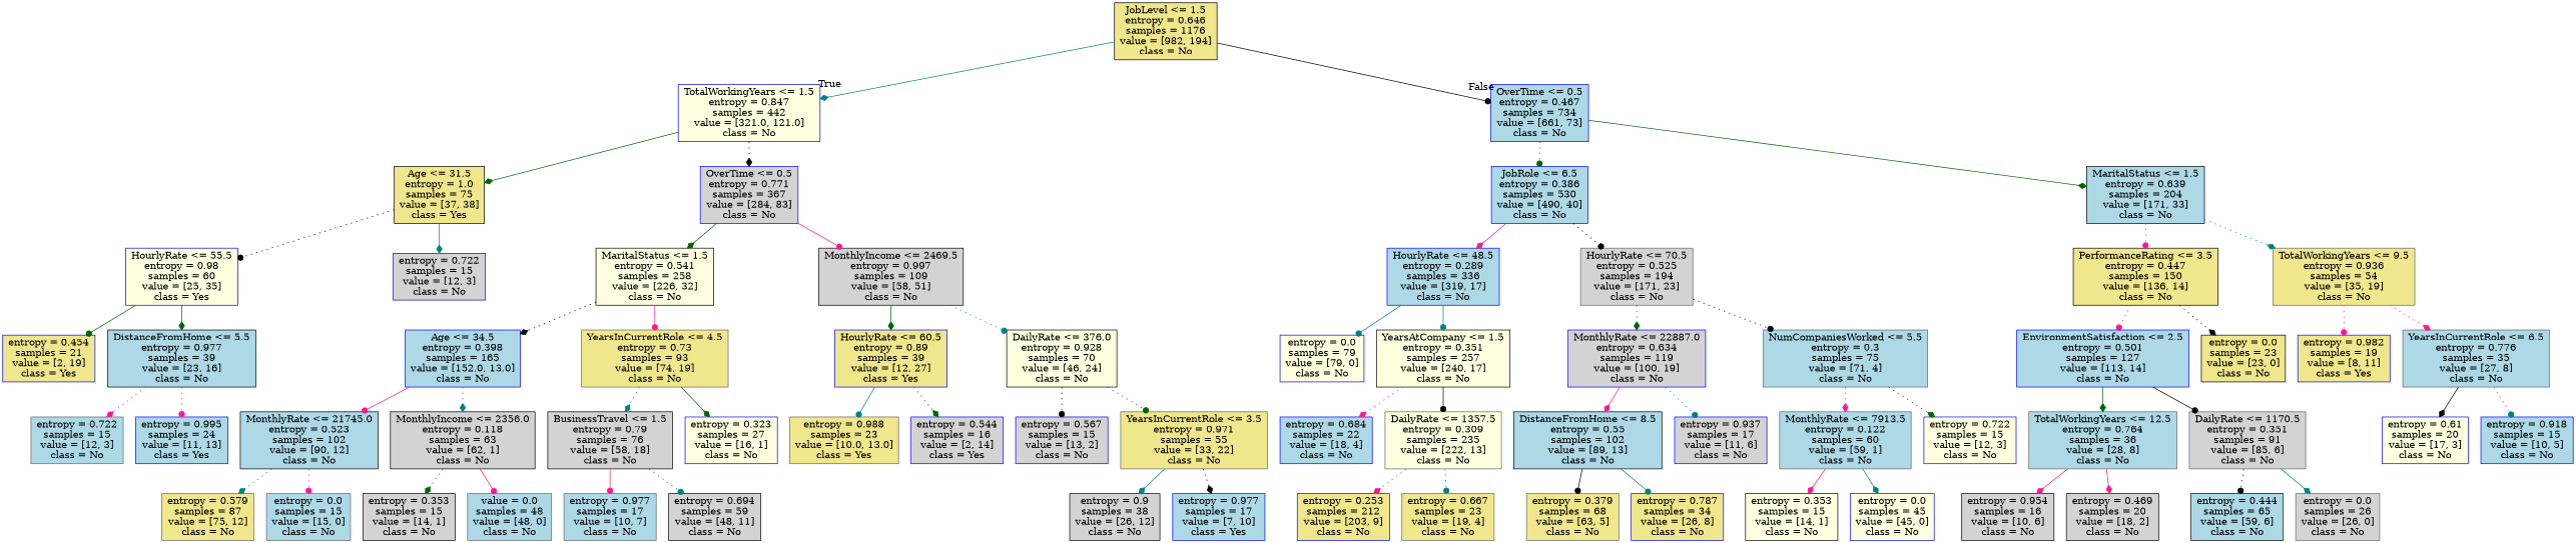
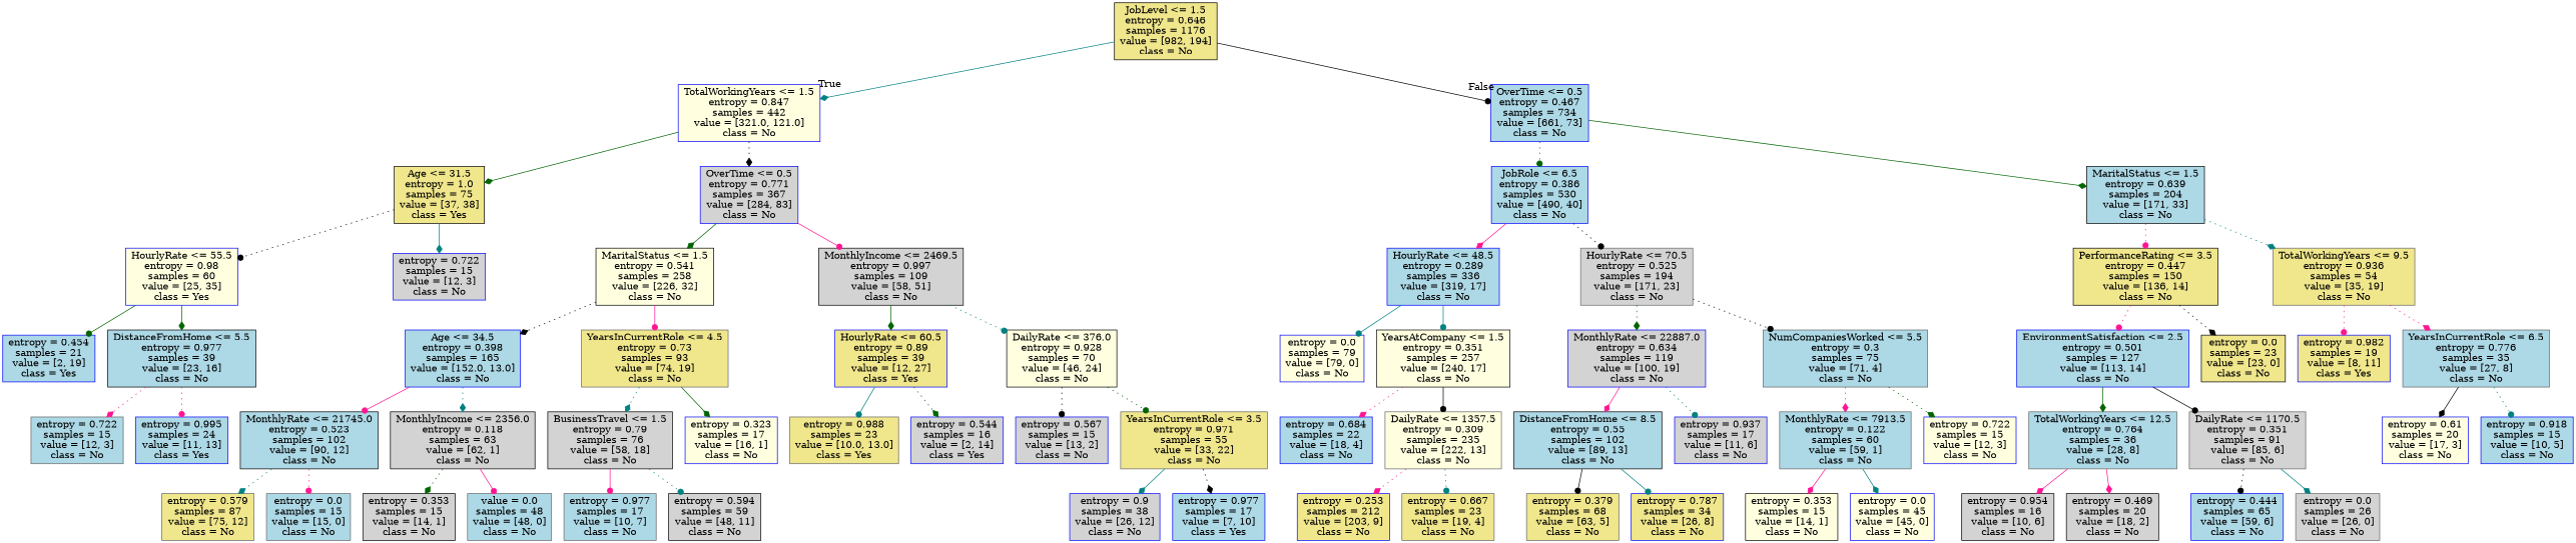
  digraph {
    fontname="DejaVu Serif"
    node [color=blue fillcolor=lightblue fontname="DejaVu Serif" shape=box style=filled]
    edge [arrowhead=diamond color=deeppink fontname="DejaVu Serif" style=dotted]
    n1 [color=black fillcolor=khaki label="JobLevel <= 1.5\nentropy = 0.646\nsamples = 1176\nvalue = [982, 194]\nclass = No"]
    n2 [fillcolor=lightyellow label="TotalWorkingYears <= 1.5\nentropy = 0.847\nsamples = 442\nvalue = [321.0, 121.0]\nclass = No"]
    n3 [label="OverTime <= 0.5\nentropy = 0.467\nsamples = 734\nvalue = [661, 73]\nclass = No"]
    n4 [color=black fillcolor=khaki label="Age <= 31.5\nentropy = 1.0\nsamples = 75\nvalue = [37, 38]\nclass = Yes"]
    n5 [fillcolor=lightgrey label="OverTime <= 0.5\nentropy = 0.771\nsamples = 367\nvalue = [284, 83]\nclass = No"]
    n6 [label="JobRole <= 6.5\nentropy = 0.386\nsamples = 530\nvalue = [490, 40]\nclass = No"]
    n7 [color=black label="MaritalStatus <= 1.5\nentropy = 0.639\nsamples = 204\nvalue = [171, 33]\nclass = No"]
    n8 [fillcolor=lightyellow label="HourlyRate <= 55.5\nentropy = 0.98\nsamples = 60\nvalue = [25, 35]\nclass = Yes"]
    n9 [fillcolor=lightgrey label="entropy = 0.722\nsamples = 15\nvalue = [12, 3]\nclass = No"]
    n10 [color=black fillcolor=lightyellow label="MaritalStatus <= 1.5\nentropy = 0.541\nsamples = 258\nvalue = [226, 32]\nclass = No"]
    n11 [color=black fillcolor=lightgrey label="MonthlyIncome <= 2469.5\nentropy = 0.997\nsamples = 109\nvalue = [58, 51]\nclass = No"]
-   n12 [fillcolor=khaki label="entropy = 0.454\nsamples = 21\nvalue = [2, 19]\nclass = Yes"]
+   n12 [label="entropy = 0.454\nsamples = 21\nvalue = [2, 19]\nclass = Yes"]
    n13 [color=black label="DistanceFromHome <= 5.5\nentropy = 0.977\nsamples = 39\nvalue = [23, 16]\nclass = No"]
    n14 [color=gray40 label="entropy = 0.722\nsamples = 15\nvalue = [12, 3]\nclass = No"]
    n15 [label="entropy = 0.995\nsamples = 24\nvalue = [11, 13]\nclass = Yes"]
    n16 [label="Age <= 34.5\nentropy = 0.398\nsamples = 165\nvalue = [152.0, 13.0]\nclass = No"]
    n17 [color=gray40 fillcolor=khaki label="YearsInCurrentRole <= 4.5\nentropy = 0.73\nsamples = 93\nvalue = [74, 19]\nclass = No"]
    n18 [fillcolor=khaki label="HourlyRate <= 60.5\nentropy = 0.89\nsamples = 39\nvalue = [12, 27]\nclass = Yes"]
    n19 [color=black fillcolor=lightyellow label="DailyRate <= 376.0\nentropy = 0.928\nsamples = 70\nvalue = [46, 24]\nclass = No"]
    n20 [color=black label="MonthlyRate <= 21745.0\nentropy = 0.523\nsamples = 102\nvalue = [90, 12]\nclass = No"]
    n21 [color=black fillcolor=lightgrey label="MonthlyIncome <= 2356.0\nentropy = 0.118\nsamples = 63\nvalue = [62, 1]\nclass = No"]
    n22 [color=black fillcolor=lightgrey label="BusinessTravel <= 1.5\nentropy = 0.79\nsamples = 76\nvalue = [58, 18]\nclass = No"]
-   n23 [fillcolor=lightyellow label="entropy = 0.323\nsamples = 27\nvalue = [16, 1]\nclass = No"]
+   n23 [fillcolor=lightyellow label="entropy = 0.323\nsamples = 17\nvalue = [16, 1]\nclass = No"]
    n24 [color=gray40 fillcolor=khaki label="entropy = 0.579\nsamples = 87\nvalue = [75, 12]\nclass = No"]
    n25 [color=gray40 label="entropy = 0.0\nsamples = 15\nvalue = [15, 0]\nclass = No"]
    n26 [color=black fillcolor=lightgrey label="entropy = 0.353\nsamples = 15\nvalue = [14, 1]\nclass = No"]
    n27 [color=gray40 label="value = 0.0\nsamples = 48\nvalue = [48, 0]\nclass = No"]
    n28 [color=gray40 label="entropy = 0.977\nsamples = 17\nvalue = [10, 7]\nclass = No"]
-   n29 [color=black fillcolor=lightgrey label="entropy = 0.694\nsamples = 59\nvalue = [48, 11]\nclass = No"]
+   n29 [color=black fillcolor=lightgrey label="entropy = 0.594\nsamples = 59\nvalue = [48, 11]\nclass = No"]
    n30 [color=gray40 fillcolor=khaki label="entropy = 0.988\nsamples = 23\nvalue = [10.0, 13.0]\nclass = Yes"]
    n31 [fillcolor=lightgrey label="entropy = 0.544\nsamples = 16\nvalue = [2, 14]\nclass = Yes"]
    n32 [fillcolor=lightgrey label="entropy = 0.567\nsamples = 15\nvalue = [13, 2]\nclass = No"]
    n33 [color=gray40 fillcolor=khaki label="YearsInCurrentRole <= 3.5\nentropy = 0.971\nsamples = 55\nvalue = [33, 22]\nclass = No"]
-   n34 [color=black fillcolor=lightgrey label="entropy = 0.9\nsamples = 38\nvalue = [26, 12]\nclass = No"]
+   n34 [fillcolor=lightgrey label="entropy = 0.9\nsamples = 38\nvalue = [26, 12]\nclass = No"]
    n35 [label="entropy = 0.977\nsamples = 17\nvalue = [7, 10]\nclass = Yes"]
    n36 [label="HourlyRate <= 48.5\nentropy = 0.289\nsamples = 336\nvalue = [319, 17]\nclass = No"]
    n37 [color=gray40 fillcolor=lightgrey label="HourlyRate <= 70.5\nentropy = 0.525\nsamples = 194\nvalue = [171, 23]\nclass = No"]
    n38 [color=black fillcolor=khaki label="PerformanceRating <= 3.5\nentropy = 0.447\nsamples = 150\nvalue = [136, 14]\nclass = No"]
    n39 [color=gray40 fillcolor=khaki label="TotalWorkingYears <= 9.5\nentropy = 0.936\nsamples = 54\nvalue = [35, 19]\nclass = No"]
    n40 [fillcolor=lightyellow label="entropy = 0.0\nsamples = 79\nvalue = [79, 0]\nclass = No"]
    n41 [color=black fillcolor=lightyellow label="YearsAtCompany <= 1.5\nentropy = 0.351\nsamples = 257\nvalue = [240, 17]\nclass = No"]
    n42 [fillcolor=lightgrey label="MonthlyRate <= 22887.0\nentropy = 0.634\nsamples = 119\nvalue = [100, 19]\nclass = No"]
    n43 [color=gray40 label="NumCompaniesWorked <= 5.5\nentropy = 0.3\nsamples = 75\nvalue = [71, 4]\nclass = No"]
    n44 [label="entropy = 0.684\nsamples = 22\nvalue = [18, 4]\nclass = No"]
    n45 [color=gray40 fillcolor=lightyellow label="DailyRate <= 1357.5\nentropy = 0.309\nsamples = 235\nvalue = [222, 13]\nclass = No"]
    n46 [fillcolor=khaki label="entropy = 0.253\nsamples = 212\nvalue = [203, 9]\nclass = No"]
    n47 [color=gray40 fillcolor=khaki label="entropy = 0.667\nsamples = 23\nvalue = [19, 4]\nclass = No"]
    n48 [color=black label="DistanceFromHome <= 8.5\nentropy = 0.55\nsamples = 102\nvalue = [89, 13]\nclass = No"]
    n49 [fillcolor=lightgrey label="entropy = 0.937\nsamples = 17\nvalue = [11, 6]\nclass = No"]
    n50 [color=gray40 label="MonthlyRate <= 7913.5\nentropy = 0.122\nsamples = 60\nvalue = [59, 1]\nclass = No"]
    n51 [fillcolor=lightyellow label="entropy = 0.722\nsamples = 15\nvalue = [12, 3]\nclass = No"]
    n52 [color=gray40 fillcolor=khaki label="entropy = 0.379\nsamples = 68\nvalue = [63, 5]\nclass = No"]
    n53 [fillcolor=khaki label="entropy = 0.787\nsamples = 34\nvalue = [26, 8]\nclass = No"]
    n54 [color=black fillcolor=lightyellow label="entropy = 0.353\nsamples = 15\nvalue = [14, 1]\nclass = No"]
    n55 [fillcolor=lightyellow label="entropy = 0.0\nsamples = 45\nvalue = [45, 0]\nclass = No"]
    n56 [label="EnvironmentSatisfaction <= 2.5\nentropy = 0.501\nsamples = 127\nvalue = [113, 14]\nclass = No"]
    n57 [color=black fillcolor=khaki label="entropy = 0.0\nsamples = 23\nvalue = [23, 0]\nclass = No"]
    n58 [fillcolor=khaki label="entropy = 0.982\nsamples = 19\nvalue = [8, 11]\nclass = Yes"]
    n59 [color=gray40 label="YearsInCurrentRole <= 6.5\nentropy = 0.776\nsamples = 35\nvalue = [27, 8]\nclass = No"]
    n60 [color=gray40 label="TotalWorkingYears <= 12.5\nentropy = 0.764\nsamples = 36\nvalue = [28, 8]\nclass = No"]
    n61 [color=gray40 fillcolor=lightgrey label="DailyRate <= 1170.5\nentropy = 0.351\nsamples = 91\nvalue = [85, 6]\nclass = No"]
    n62 [color=black fillcolor=lightgrey label="entropy = 0.954\nsamples = 16\nvalue = [10, 6]\nclass = No"]
    n63 [color=black fillcolor=lightgrey label="entropy = 0.469\nsamples = 20\nvalue = [18, 2]\nclass = No"]
-   n64 [color=black label="entropy = 0.444\nsamples = 65\nvalue = [59, 6]\nclass = No"]
+   n64 [label="entropy = 0.444\nsamples = 65\nvalue = [59, 6]\nclass = No"]
    n65 [color=gray40 fillcolor=lightgrey label="entropy = 0.0\nsamples = 26\nvalue = [26, 0]\nclass = No"]
    n66 [fillcolor=lightyellow label="entropy = 0.61\nsamples = 20\nvalue = [17, 3]\nclass = No"]
    n67 [label="entropy = 0.918\nsamples = 15\nvalue = [10, 5]\nclass = No"]
    n1 -> n2 [color=teal headlabel=True labelangle=45 labeldistance=2.5 style=solid]
    n1 -> n3 [arrowhead=dot color=black headlabel=False labelangle=-45 labeldistance=2.5 style=solid]
    n2 -> n4 [color=darkgreen style=solid]
    n2 -> n5 [color=black]
    n3 -> n6 [arrowhead=dot color=darkgreen]
    n3 -> n7 [color=darkgreen style=solid]
    n4 -> n8 [arrowhead=dot color=black]
    n4 -> n9 [color=teal style=solid]
    n5 -> n10 [color=darkgreen style=solid]
    n5 -> n11 [arrowhead=dot style=solid]
    n6 -> n36 [style=solid]
    n6 -> n37 [arrowhead=dot color=black]
    n7 -> n38 [arrowhead=dot]
    n7 -> n39 [color=teal]
    n8 -> n12 [arrowhead=dot color=darkgreen style=solid]
    n8 -> n13 [color=darkgreen style=solid]
    n10 -> n16 [color=black]
    n10 -> n17 [arrowhead=dot style=solid]
    n11 -> n18 [color=darkgreen style=solid]
    n11 -> n19 [arrowhead=dot color=teal]
    n13 -> n14
    n13 -> n15 [arrowhead=dot]
    n16 -> n20 [arrowhead=dot style=solid]
    n16 -> n21 [color=teal]
    n17 -> n22 [color=teal]
    n17 -> n23 [color=darkgreen style=solid]
    n18 -> n30 [arrowhead=dot color=teal style=solid]
    n18 -> n31 [color=darkgreen]
    n19 -> n32 [arrowhead=dot color=black]
    n19 -> n33 [arrowhead=dot color=darkgreen]
    n20 -> n24 [color=teal]
    n20 -> n25 [arrowhead=dot]
    n21 -> n26 [color=darkgreen]
    n21 -> n27 [arrowhead=dot style=solid]
    n22 -> n28 [arrowhead=dot style=solid]
    n22 -> n29 [arrowhead=dot color=teal]
    n33 -> n34 [color=teal style=solid]
    n33 -> n35 [color=black]
    n36 -> n40 [arrowhead=dot color=teal style=solid]
    n36 -> n41 [arrowhead=dot color=teal style=solid]
    n37 -> n42 [color=darkgreen]
    n37 -> n43 [arrowhead=dot color=black]
    n38 -> n56 [arrowhead=dot]
    n38 -> n57 [color=black]
    n39 -> n58 [arrowhead=dot]
    n39 -> n59
    n41 -> n44
    n41 -> n45 [arrowhead=dot color=black style=solid]
    n42 -> n48 [style=solid]
    n42 -> n49 [arrowhead=dot color=teal]
    n43 -> n50
    n43 -> n51 [color=darkgreen]
    n45 -> n46
    n45 -> n47 [arrowhead=dot color=teal]
    n48 -> n52 [arrowhead=dot color=black style=solid]
    n48 -> n53 [arrowhead=dot color=teal style=solid]
    n50 -> n54 [style=solid]
    n50 -> n55 [color=teal style=solid]
    n56 -> n60 [color=darkgreen style=solid]
    n56 -> n61 [arrowhead=dot color=black style=solid]
    n59 -> n66 [color=black style=solid]
    n59 -> n67 [arrowhead=dot color=teal]
    n60 -> n62 [style=solid]
    n60 -> n63 [style=solid]
    n61 -> n64 [arrowhead=dot color=black]
    n61 -> n65 [color=teal style=solid]
  }
